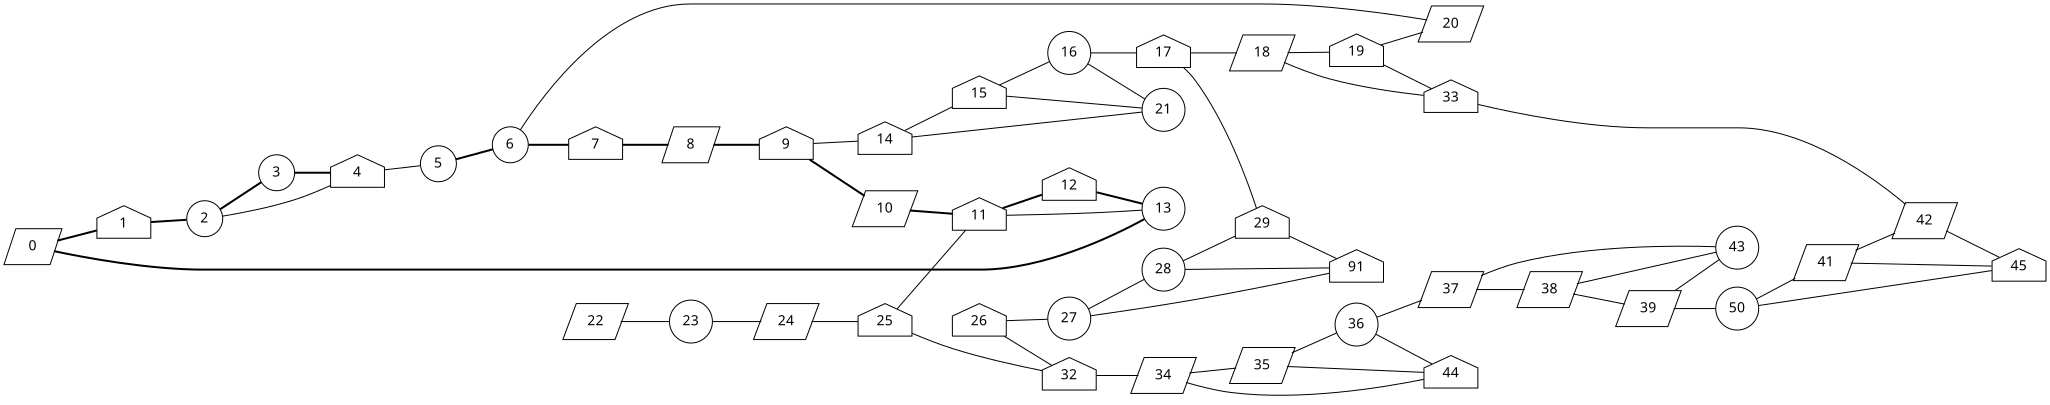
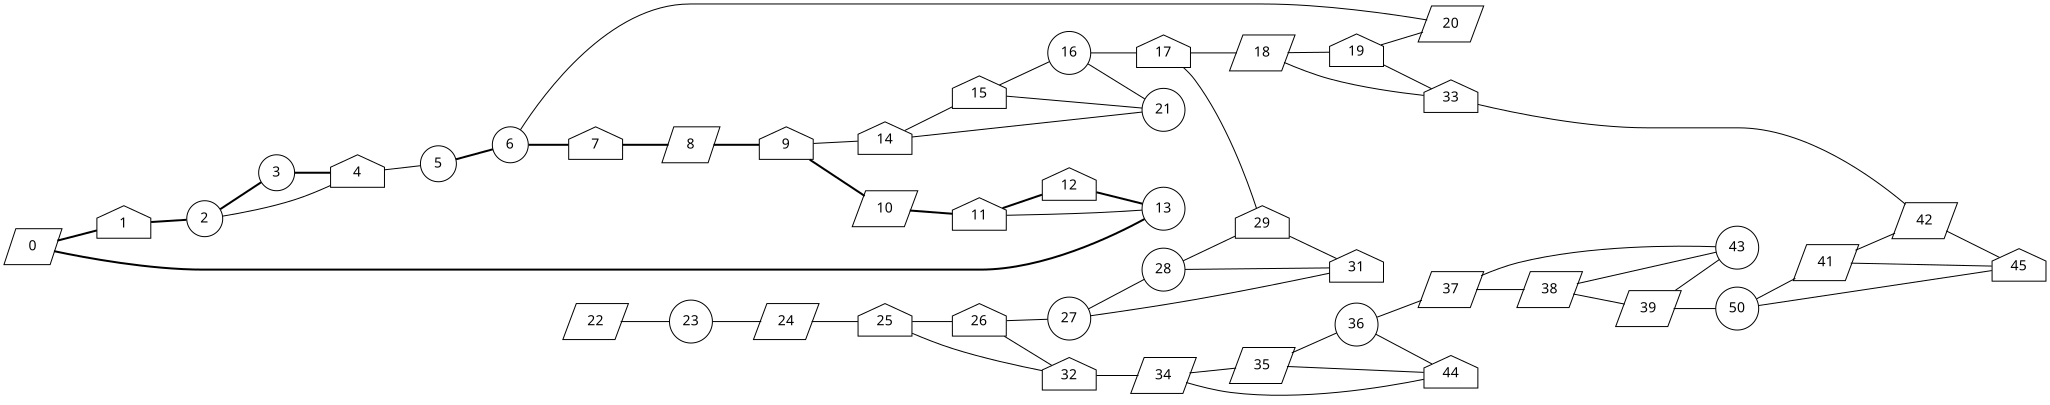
  graph {
    fontname="Noto Sans"
    rankdir=LR
    node [fontname="Noto Sans" shape=house]
    edge [fontname="Noto Sans"]
    0 [shape=parallelogram]
    1
    13 [shape=circle]
    2 [shape=circle]
    3 [shape=circle]
    4
    5 [shape=circle]
    6 [shape=circle]
    7
    20 [shape=parallelogram]
    8 [shape=parallelogram]
    9
    22 [shape=parallelogram]
    23 [shape=circle]
    10 [shape=parallelogram]
    14
    11
    15
    21 [shape=circle]
    12
    16 [shape=circle]
    17
    18 [shape=parallelogram]
    29
    19
    33
-   31 [label=91]
+   31
    42 [shape=parallelogram]
    45
    24 [shape=parallelogram]
    25
    26
    32
    27 [shape=circle]
    34 [shape=parallelogram]
    28 [shape=circle]
    35 [shape=parallelogram]
    44
    36 [shape=circle]
    37 [shape=parallelogram]
    38 [shape=parallelogram]
    43 [shape=circle]
    39 [shape=parallelogram]
    n44 [label=50 shape=circle]
    41 [shape=parallelogram]
    0 -- 1 [style=bold]
    0 -- 13 [style=bold]
    1 -- 2 [style=bold]
    2 -- 3 [style=bold]
    2 -- 4
    3 -- 4 [style=bold]
    4 -- 5 [style=solid]
    5 -- 6 [style=bold]
    6 -- 7 [style=bold]
    6 -- 20
    7 -- 8 [style=bold]
    8 -- 9 [style=bold]
    9 -- 10 [style=bold]
    9 -- 14
    22 -- 23
    23 -- 24
    10 -- 11 [style=bold]
    14 -- 15
    14 -- 21
    11 -- 13
    11 -- 12 [style=bold]
    15 -- 21
    15 -- 16
    12 -- 13 [style=bold]
    16 -- 21
    16 -- 17
    17 -- 18
    17 -- 29
    18 -- 19
    18 -- 33
    29 -- 31
    19 -- 20
    19 -- 33
    33 -- 42
    42 -- 45
    24 -- 25
-   25 -- 11
+   25 -- 26
    25 -- 32
    26 -- 32
    26 -- 27
    32 -- 34
    27 -- 31
    27 -- 28
    34 -- 35
    34 -- 44
    28 -- 29
    28 -- 31
    35 -- 44
    35 -- 36
    36 -- 44
    36 -- 37
    37 -- 38
    37 -- 43
    38 -- 43
    38 -- 39
    39 -- 43
    39 -- n44
    n44 -- 45
    n44 -- 41
    41 -- 42
    41 -- 45
  }
